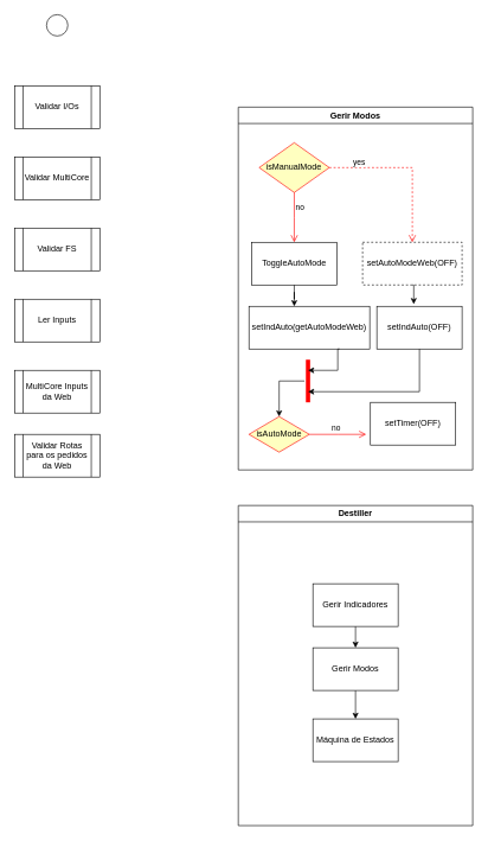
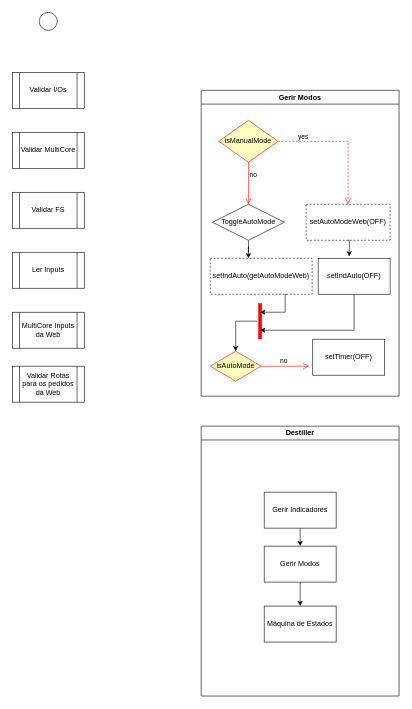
  <mxCell id="0" />
  <mxCell id="1" parent="0" />
  <mxCell id="2" value="" style="ellipse;whiteSpace=wrap;html=1;" parent="1" vertex="1"><mxGeometry x="65" y="20" width="30" height="30" as="geometry" /></mxCell>
  <mxCell id="3" value="Validar I/Os" style="shape=process;whiteSpace=wrap;html=1;backgroundOutline=1;" parent="1" vertex="1"><mxGeometry x="20" y="120" width="120" height="60" as="geometry" /></mxCell>
  <mxCell id="4" value="Validar MultiCore" style="shape=process;whiteSpace=wrap;html=1;backgroundOutline=1;" parent="1" vertex="1"><mxGeometry x="20" y="220" width="120" height="60" as="geometry" /></mxCell>
  <mxCell id="5" value="MultiCore Inputs da Web" style="shape=process;whiteSpace=wrap;html=1;backgroundOutline=1;" parent="1" vertex="1"><mxGeometry x="20" y="520" width="120" height="60" as="geometry" /></mxCell>
  <mxCell id="6" value="Ler Inputs" style="shape=process;whiteSpace=wrap;html=1;backgroundOutline=1;" parent="1" vertex="1"><mxGeometry x="20" y="420" width="120" height="60" as="geometry" /></mxCell>
  <mxCell id="7" value="Validar FS" style="shape=process;whiteSpace=wrap;html=1;backgroundOutline=1;" parent="1" vertex="1"><mxGeometry x="20" y="320" width="120" height="60" as="geometry" /></mxCell>
  <mxCell id="8" value="Validar Rotas para os pedidos da Web" style="shape=process;whiteSpace=wrap;html=1;backgroundOutline=1;" parent="1" vertex="1"><mxGeometry x="20" y="610" width="120" height="60" as="geometry" /></mxCell>
  <mxCell id="9" value="Gerir Modos" style="swimlane;whiteSpace=wrap;html=1;" parent="1" vertex="1"><mxGeometry x="335" y="150" width="330" height="510" as="geometry" /></mxCell>
- <mxCell id="10" value="ToggleAutoMode" style="rounded=0;whiteSpace=wrap;html=1;" parent="9" vertex="1"><mxGeometry x="18.75" y="190" width="120" height="60" as="geometry" /></mxCell>
- <mxCell id="11" value="setIndAuto(getAutoModeWeb)" style="rounded=0;whiteSpace=wrap;html=1;" parent="9" vertex="1"><mxGeometry x="15" y="280" width="170" height="60" as="geometry" /></mxCell>
+ <mxCell id="10" value="ToggleAutoMode" style="rhombus;whiteSpace=wrap;html=1;" parent="9" vertex="1"><mxGeometry x="18.75" y="190" width="120" height="60" as="geometry" /></mxCell>
+ <mxCell id="11" value="setIndAuto(getAutoModeWeb)" style="rounded=0;whiteSpace=wrap;html=1;dashed=1;" parent="9" vertex="1"><mxGeometry x="15" y="280" width="170" height="60" as="geometry" /></mxCell>
  <mxCell id="12" value="setIndAuto(OFF)" style="rounded=0;whiteSpace=wrap;html=1;" parent="9" vertex="1"><mxGeometry x="195" y="280" width="120" height="60" as="geometry" /></mxCell>
  <mxCell id="13" value="setAutoModeWeb(OFF)" style="rounded=0;whiteSpace=wrap;html=1;dashed=1;" parent="9" vertex="1"><mxGeometry x="175" y="190" width="140" height="60" as="geometry" /></mxCell>
  <mxCell id="14" style="edgeStyle=orthogonalEdgeStyle;rounded=0;orthogonalLoop=1;jettySize=auto;html=1;exitX=0.5;exitY=1;exitDx=0;exitDy=0;entryX=0.433;entryY=-0.05;entryDx=0;entryDy=0;entryPerimeter=0;" parent="9" source="13" target="12" edge="1"><mxGeometry relative="1" as="geometry" /></mxCell>
  <mxCell id="15" value="setTimer(OFF)" style="rounded=0;whiteSpace=wrap;html=1;" parent="9" vertex="1"><mxGeometry x="186" y="415" width="120" height="60" as="geometry" /></mxCell>
  <mxCell id="16" style="edgeStyle=orthogonalEdgeStyle;rounded=0;orthogonalLoop=1;jettySize=auto;html=1;entryX=0.5;entryY=0;entryDx=0;entryDy=0;" parent="9" source="17" target="24" edge="1"><mxGeometry relative="1" as="geometry"><mxPoint x="60.0" y="420" as="targetPoint" /><Array as="points"><mxPoint x="57" y="385" /></Array></mxGeometry></mxCell>
  <mxCell id="17" value="" style="shape=line;html=1;strokeWidth=6;strokeColor=#ff0000;rotation=90;" parent="9" vertex="1"><mxGeometry x="68.13" y="380" width="60" height="10" as="geometry" /></mxCell>
  <mxCell id="18" style="edgeStyle=orthogonalEdgeStyle;rounded=0;orthogonalLoop=1;jettySize=auto;html=1;entryX=0.75;entryY=0.5;entryDx=0;entryDy=0;entryPerimeter=0;" parent="9" source="12" target="17" edge="1"><mxGeometry relative="1" as="geometry"><Array as="points"><mxPoint x="255" y="400" /></Array></mxGeometry></mxCell>
  <mxCell id="19" style="edgeStyle=orthogonalEdgeStyle;rounded=0;orthogonalLoop=1;jettySize=auto;html=1;entryX=0.25;entryY=0.5;entryDx=0;entryDy=0;entryPerimeter=0;exitX=0.75;exitY=1;exitDx=0;exitDy=0;" parent="9" source="11" target="17" edge="1"><mxGeometry relative="1" as="geometry"><Array as="points"><mxPoint x="140" y="340" /><mxPoint x="140" y="370" /></Array></mxGeometry></mxCell>
  <mxCell id="20" value="isManualMode" style="rhombus;whiteSpace=wrap;html=1;fontColor=#000000;fillColor=#ffffc0;strokeColor=#ff0000;" parent="9" vertex="1"><mxGeometry x="29.38" y="50" width="98.75" height="70" as="geometry" /></mxCell>
  <mxCell id="21" value="no" style="edgeStyle=orthogonalEdgeStyle;html=1;align=left;verticalAlign=bottom;endArrow=open;endSize=8;strokeColor=#ff0000;rounded=0;entryX=0.5;entryY=0;entryDx=0;entryDy=0;" parent="9" source="20" target="10" edge="1"><mxGeometry x="-0.143" relative="1" as="geometry"><mxPoint x="-10" y="90" as="targetPoint" /><mxPoint as="offset" /></mxGeometry></mxCell>
  <mxCell id="22" value="yes" style="edgeStyle=orthogonalEdgeStyle;html=1;align=left;verticalAlign=top;endArrow=open;endSize=8;strokeColor=#ff0000;rounded=0;entryX=0.5;entryY=0;entryDx=0;entryDy=0;dashed=1;" parent="9" source="20" target="13" edge="1"><mxGeometry x="-0.71" y="20" relative="1" as="geometry"><mxPoint x="-150" y="170" as="targetPoint" /><mxPoint as="offset" /></mxGeometry></mxCell>
  <mxCell id="23" style="edgeStyle=orthogonalEdgeStyle;rounded=0;orthogonalLoop=1;jettySize=auto;html=1;entryX=0.375;entryY=0;entryDx=0;entryDy=0;entryPerimeter=0;" parent="9" source="10" target="11" edge="1"><mxGeometry relative="1" as="geometry" /></mxCell>
  <mxCell id="24" value="isAutoMode" style="rhombus;whiteSpace=wrap;html=1;fontColor=#000000;fillColor=#ffffc0;strokeColor=#ff0000;" parent="9" vertex="1"><mxGeometry x="15" y="435" width="85" height="50" as="geometry" /></mxCell>
  <mxCell id="25" value="no" style="edgeStyle=orthogonalEdgeStyle;html=1;align=left;verticalAlign=bottom;endArrow=open;endSize=8;strokeColor=#ff0000;rounded=0;" parent="9" source="24" edge="1"><mxGeometry x="-0.255" relative="1" as="geometry"><mxPoint x="180" y="460" as="targetPoint" /><mxPoint as="offset" /></mxGeometry></mxCell>
  <mxCell id="26" value="Destiller" style="swimlane;whiteSpace=wrap;html=1;" vertex="1" parent="1"><mxGeometry x="335" y="710" width="330" height="450" as="geometry" /></mxCell>
  <mxCell id="27" style="edgeStyle=orthogonalEdgeStyle;rounded=0;orthogonalLoop=1;jettySize=auto;html=1;exitX=0.5;exitY=1;exitDx=0;exitDy=0;entryX=0.5;entryY=0;entryDx=0;entryDy=0;" edge="1" parent="26" source="28" target="30"><mxGeometry relative="1" as="geometry" /></mxCell>
  <mxCell id="28" value="Gerir Indicadores" style="rounded=0;whiteSpace=wrap;html=1;" vertex="1" parent="26"><mxGeometry x="105" y="110" width="120" height="60" as="geometry" /></mxCell>
  <mxCell id="29" style="edgeStyle=orthogonalEdgeStyle;rounded=0;orthogonalLoop=1;jettySize=auto;html=1;exitX=0.5;exitY=1;exitDx=0;exitDy=0;entryX=0.5;entryY=0;entryDx=0;entryDy=0;" edge="1" parent="26" source="30" target="31"><mxGeometry relative="1" as="geometry" /></mxCell>
  <mxCell id="30" value="Gerir Modos" style="rounded=0;whiteSpace=wrap;html=1;" vertex="1" parent="26"><mxGeometry x="105" y="200" width="120" height="60" as="geometry" /></mxCell>
  <mxCell id="31" value="Máquina de Estados" style="rounded=0;whiteSpace=wrap;html=1;" vertex="1" parent="26"><mxGeometry x="105" y="300" width="120" height="60" as="geometry" /></mxCell>
